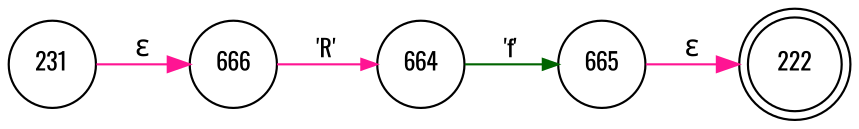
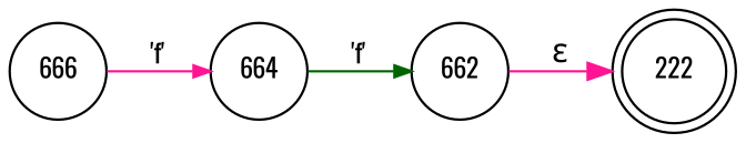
  digraph {
    fontname=Oswald
    rankdir=LR
    node [fixedsize=true fontname=Oswald fontsize=11 shape=circle peripheries=1]
    edge [color=deeppink fontname=Oswald]
    n1 [label=222 shape=doublecircle width=.6 peripheries=""]
-   n2 [label=231 width=.55]
    n3 [label=666 width=.55]
    n4 [label=664 width=.55]
-   n5 [label=665 width=.55]
-   n2 -> n3 [label="&epsilon;"]
-   n3 -> n4 [arrowhead=normal arrowsize=.7 fontsize=11 label="'R'"]
+   n5 [label=662 width=.55]
+   n3 -> n4 [arrowhead=normal arrowsize=.7 fontsize=11 label="'f'"]
    n4 -> n5 [arrowhead=normal arrowsize=.7 color=darkgreen fontsize=11 label="'f'"]
    n5 -> n1 [label="&epsilon;"]
  }
